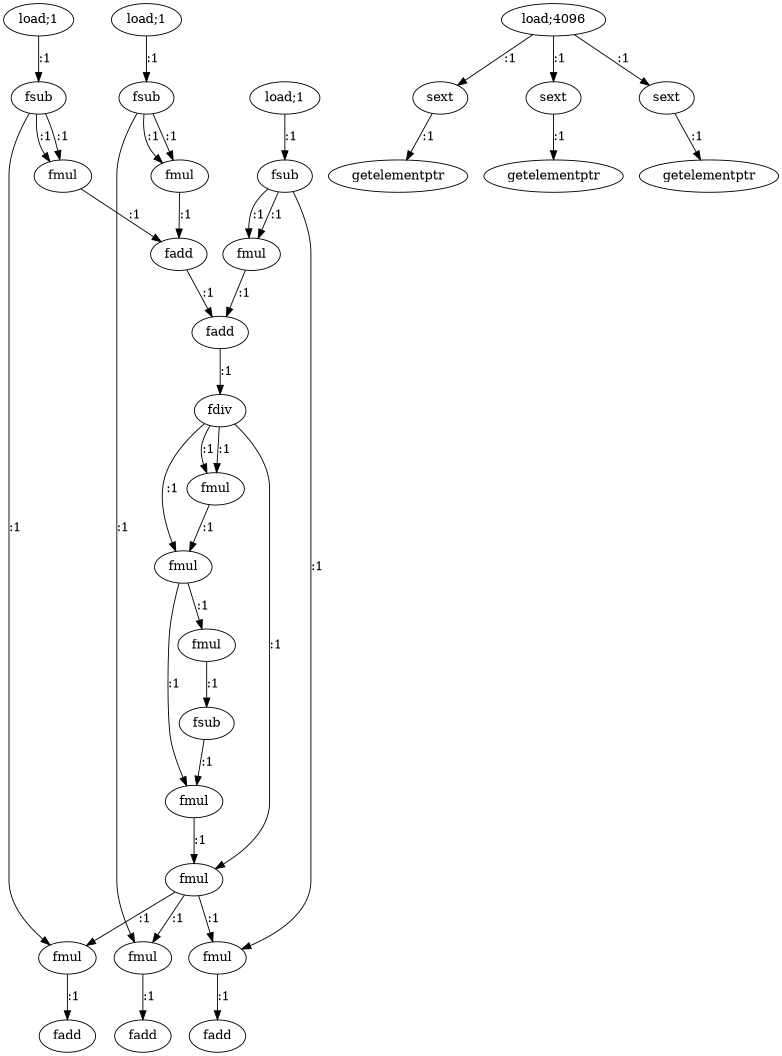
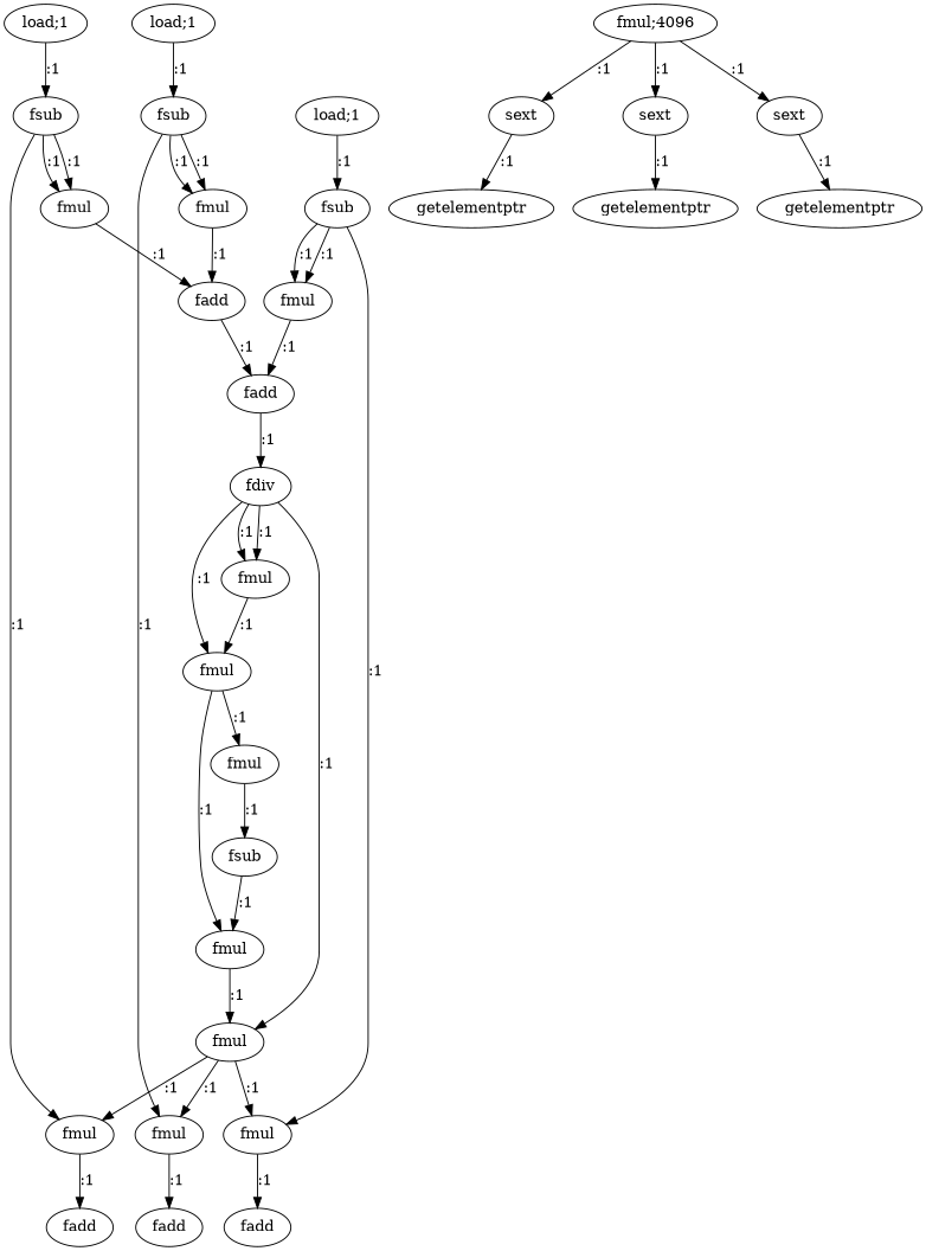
  digraph {
    n1 [label="load;1"]
    n2 [label=fsub]
    n3 [label=fsub]
    n4 [label=fmul]
    n5 [label=fmul]
    n6 [label="load;1"]
    n7 [label=fsub]
    n8 [label=fadd]
-   n9 [label="load;4096"]
+   n9 [label="fmul;4096"]
    n10 [label=sext]
    n11 [label=sext]
    n12 [label=sext]
    n13 [label=getelementptr]
    n14 [label="load;1"]
    n15 [label=getelementptr]
    n16 [label=fmul]
    n17 [label=fmul]
    n18 [label=getelementptr]
    n19 [label=fmul]
    n20 [label=fmul]
    n21 [label=fadd]
    n22 [label=fadd]
    n23 [label=fdiv]
    n24 [label=fmul]
    n25 [label=fmul]
    n26 [label=fmul]
    n27 [label=fmul]
    n28 [label=fmul]
    n29 [label=fsub]
    n30 [label=fadd]
    n31 [label=fadd]
    n1 -> n2 [label=":1"]
    n2 -> n16 [label=":1"]
    n2 -> n16 [label=":1"]
    n2 -> n17 [label=":1"]
    n3 -> n4 [label=":1"]
    n3 -> n4 [label=":1"]
    n3 -> n5 [label=":1"]
    n4 -> n21 [label=":1"]
    n5 -> n8 [label=":1"]
    n6 -> n7 [label=":1"]
    n7 -> n19 [label=":1"]
    n7 -> n19 [label=":1"]
    n7 -> n20 [label=":1"]
    n9 -> n10 [label=":1"]
    n9 -> n11 [label=":1"]
    n9 -> n12 [label=":1"]
    n10 -> n13 [label=":1"]
    n11 -> n15 [label=":1"]
    n12 -> n18 [label=":1"]
    n14 -> n3 [label=":1"]
    n16 -> n22 [label=":1"]
    n17 -> n31 [label=":1"]
    n19 -> n21 [label=":1"]
    n20 -> n30 [label=":1"]
    n21 -> n22 [label=":1"]
    n22 -> n23 [label=":1"]
    n23 -> n24 [label=":1"]
    n23 -> n24 [label=":1"]
    n23 -> n25 [label=":1"]
    n23 -> n26 [label=":1"]
    n24 -> n25 [label=":1"]
    n25 -> n27 [label=":1"]
    n25 -> n28 [label=":1"]
    n26 -> n5 [label=":1"]
    n26 -> n17 [label=":1"]
    n26 -> n20 [label=":1"]
    n27 -> n29 [label=":1"]
    n28 -> n26 [label=":1"]
    n29 -> n28 [label=":1"]
  }
